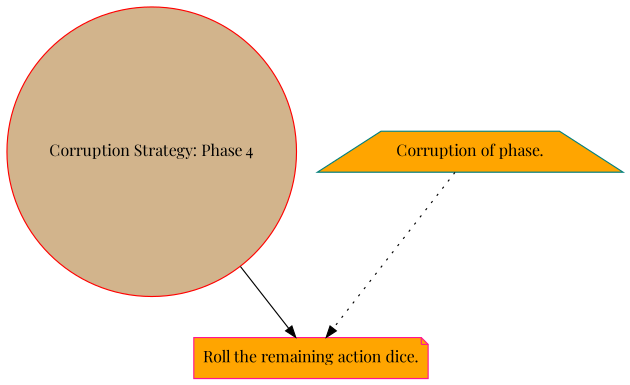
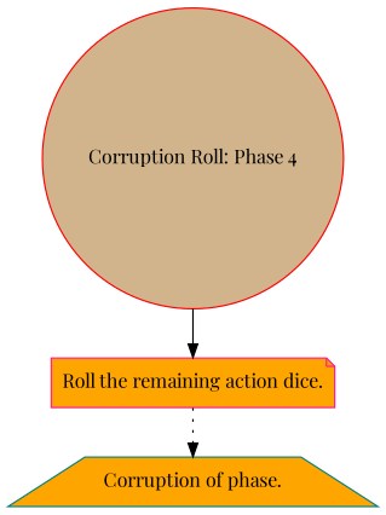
  digraph {
    fontname="Playfair Display"
    rankdir=TB
    node [fillcolor=orange fontname="Playfair Display" style=filled]
    edge [arrowhead=normal fontname="Playfair Display"]
-   n1 [color=red fillcolor=tan label="Corruption Strategy: Phase 4" shape=circle]
+   n1 [color=red fillcolor=tan label="Corruption Roll: Phase 4" shape=circle]
    n2 [color=deeppink label="Roll the remaining action dice.\n" shape=note]
    n3 [color=teal label="Corruption of phase." shape=trapezium]
    n1 -> n2 [style=solid]
-   n3 -> n2 [style=dotted]
+   n2 -> n3 [style=dotted]
  }
